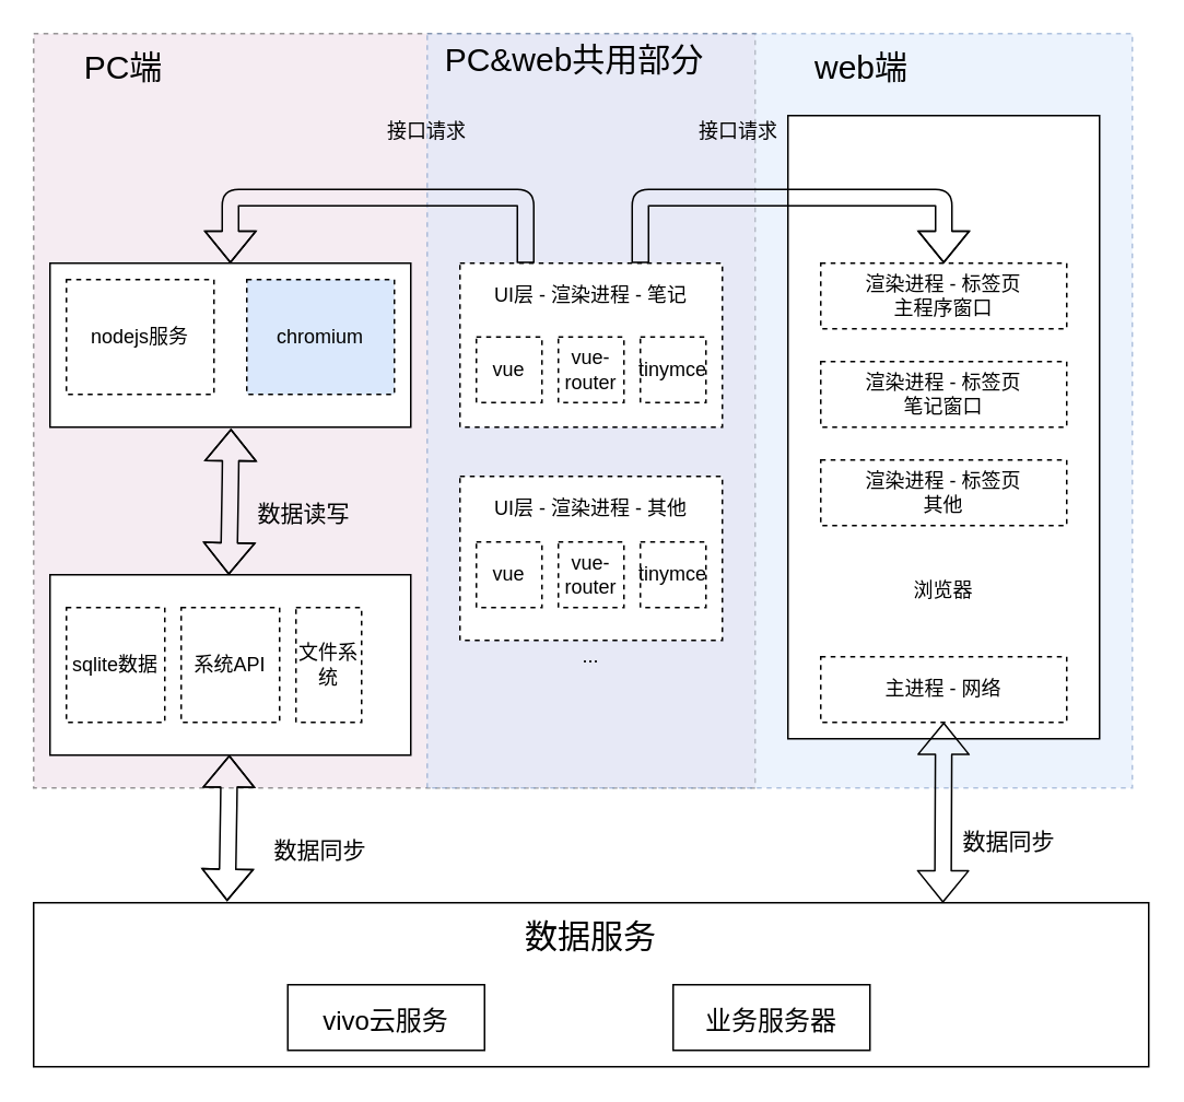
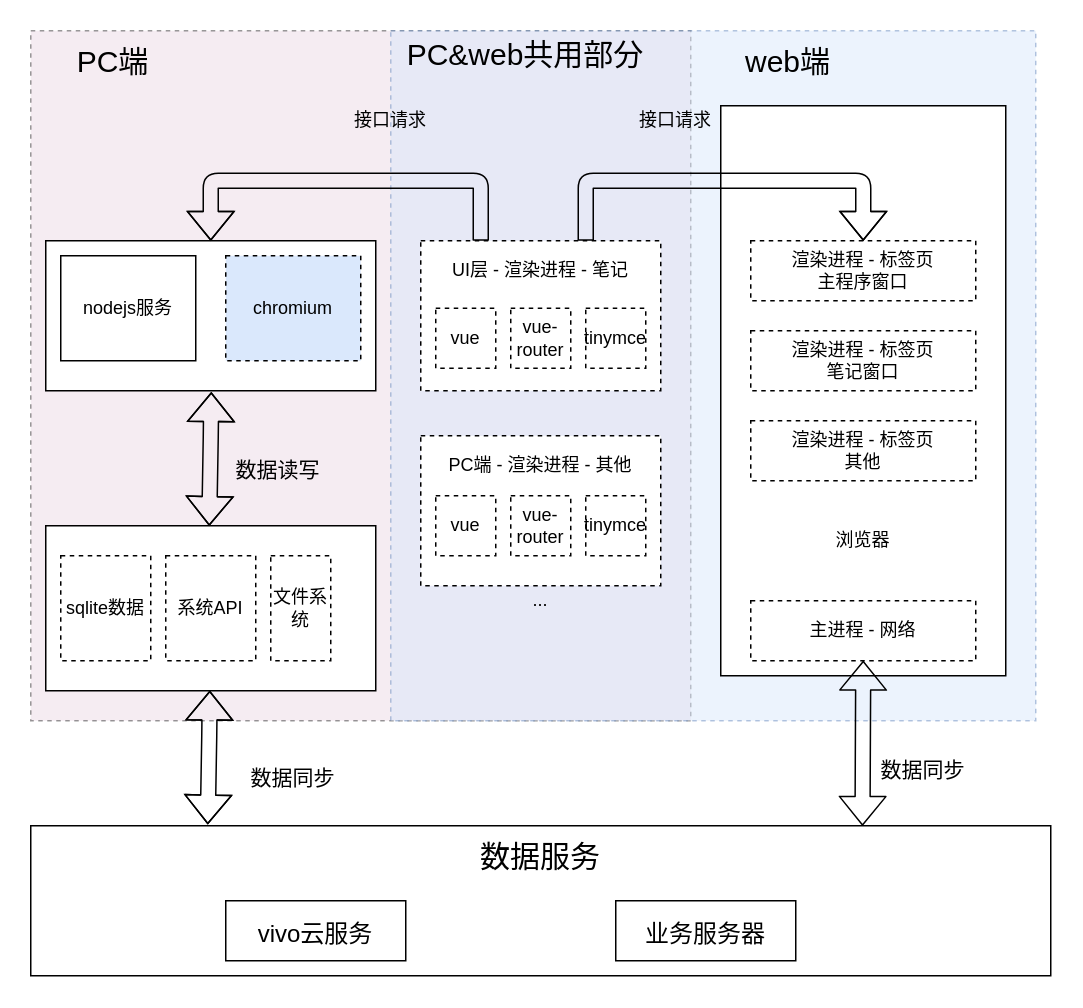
  <mxCell id="0" />
  <mxCell id="1" parent="0" />
  <mxCell id="2" value="" style="group" vertex="1" connectable="0" parent="1"><mxGeometry x="20" y="550" width="680" height="100" as="geometry" /></mxCell>
  <mxCell id="3" value="" style="rounded=0;whiteSpace=wrap;html=1;" vertex="1" parent="2"><mxGeometry width="680" height="100" as="geometry" /></mxCell>
  <mxCell id="4" value="数据服务" style="text;html=1;strokeColor=none;fillColor=none;align=center;verticalAlign=middle;whiteSpace=wrap;rounded=0;fontSize=20;" vertex="1" parent="2"><mxGeometry x="290" y="10" width="100" height="20" as="geometry" /></mxCell>
- <mxCell id="5" value="&lt;font style=&quot;font-size: 16px&quot;&gt;vivo云服务&lt;/font&gt;" style="rounded=0;whiteSpace=wrap;html=1;fontSize=20;" vertex="1" parent="2"><mxGeometry x="155" y="50" width="120" height="40" as="geometry" /></mxCell>
+ <mxCell id="5" value="&lt;font style=&quot;font-size: 16px&quot;&gt;vivo云服务&lt;/font&gt;" style="rounded=0;whiteSpace=wrap;html=1;fontSize=20;" vertex="1" parent="2"><mxGeometry x="130" y="50" width="120" height="40" as="geometry" /></mxCell>
  <mxCell id="6" value="&lt;font style=&quot;font-size: 16px&quot;&gt;业务服务器&lt;/font&gt;" style="rounded=0;whiteSpace=wrap;html=1;fontSize=20;" vertex="1" parent="2"><mxGeometry x="390" y="50" width="120" height="40" as="geometry" /></mxCell>
  <mxCell id="7" value="" style="rounded=0;whiteSpace=wrap;html=1;fontSize=20;dashed=1;fillColor=#E6D0DE;opacity=40;" vertex="1" parent="1"><mxGeometry x="20" y="20" width="440" height="460" as="geometry" /></mxCell>
  <mxCell id="8" value="PC端" style="text;html=1;strokeColor=none;fillColor=none;align=center;verticalAlign=middle;whiteSpace=wrap;rounded=0;fontSize=20;" vertex="1" parent="1"><mxGeometry x="30" y="30" width="90" height="20" as="geometry" /></mxCell>
  <mxCell id="9" value="" style="shape=flexArrow;endArrow=classic;startArrow=classic;html=1;fontSize=20;" edge="1" parent="1" target="21"><mxGeometry width="100" height="100" relative="1" as="geometry"><mxPoint x="138" y="549" as="sourcePoint" /><mxPoint x="120" y="480" as="targetPoint" /><Array as="points"><mxPoint x="139" y="490" /></Array></mxGeometry></mxCell>
  <mxCell id="10" value="" style="rounded=0;whiteSpace=wrap;html=1;fontSize=20;fillColor=#dae8fc;dashed=1;strokeColor=#6c8ebf;opacity=50;" vertex="1" parent="1"><mxGeometry x="260" y="20" width="430" height="460" as="geometry" /></mxCell>
  <mxCell id="11" value="web端" style="text;html=1;strokeColor=none;fillColor=none;align=center;verticalAlign=middle;whiteSpace=wrap;rounded=0;fontSize=20;" vertex="1" parent="1"><mxGeometry x="480" y="30" width="90" height="20" as="geometry" /></mxCell>
  <mxCell id="12" value="&lt;font style=&quot;font-size: 14px&quot;&gt;数据同步&lt;/font&gt;" style="text;html=1;strokeColor=none;fillColor=none;align=center;verticalAlign=middle;whiteSpace=wrap;rounded=0;fontSize=20;" vertex="1" parent="1"><mxGeometry x="160" y="505" width="70" height="20" as="geometry" /></mxCell>
  <mxCell id="13" value="&lt;font style=&quot;font-size: 14px&quot;&gt;数据同步&lt;/font&gt;" style="text;html=1;strokeColor=none;fillColor=none;align=center;verticalAlign=middle;whiteSpace=wrap;rounded=0;fontSize=20;" vertex="1" parent="1"><mxGeometry x="580" y="500" width="70" height="20" as="geometry" /></mxCell>
  <mxCell id="14" value="PC&amp;amp;web共用部分" style="text;html=1;strokeColor=none;fillColor=none;align=center;verticalAlign=middle;whiteSpace=wrap;rounded=0;dashed=1;fontSize=20;" vertex="1" parent="1"><mxGeometry x="270" y="25" width="160" height="20" as="geometry" /></mxCell>
  <mxCell id="15" value="..." style="text;html=1;strokeColor=none;fillColor=none;align=center;verticalAlign=middle;whiteSpace=wrap;rounded=0;dashed=1;fontSize=12;" vertex="1" parent="1"><mxGeometry x="340" y="390" width="40" height="20" as="geometry" /></mxCell>
  <mxCell id="16" value="" style="rounded=0;whiteSpace=wrap;html=1;fontSize=12;strokeWidth=1;fillColor=#FFFFFF;" vertex="1" parent="1"><mxGeometry x="480" y="70" width="190" height="380" as="geometry" /></mxCell>
  <mxCell id="17" value="主进程 - 网络" style="rounded=0;whiteSpace=wrap;html=1;dashed=1;fontSize=12;strokeWidth=1;fillColor=#FFFFFF;" vertex="1" parent="1"><mxGeometry x="500" y="400" width="150" height="40" as="geometry" /></mxCell>
  <mxCell id="18" value="渲染进程 - 标签页&lt;br&gt;主程序窗口" style="rounded=0;whiteSpace=wrap;html=1;dashed=1;fontSize=12;strokeWidth=1;fillColor=#FFFFFF;" vertex="1" parent="1"><mxGeometry x="500" y="160" width="150" height="40" as="geometry" /></mxCell>
  <mxCell id="19" value="渲染进程 - 标签页 &lt;br&gt;笔记窗口" style="rounded=0;whiteSpace=wrap;html=1;dashed=1;fontSize=12;strokeWidth=1;fillColor=#FFFFFF;" vertex="1" parent="1"><mxGeometry x="500" y="220" width="150" height="40" as="geometry" /></mxCell>
  <mxCell id="20" value="渲染进程 - 标签页 &lt;br&gt;其他" style="rounded=0;whiteSpace=wrap;html=1;dashed=1;fontSize=12;strokeWidth=1;fillColor=#FFFFFF;" vertex="1" parent="1"><mxGeometry x="500" y="280" width="150" height="40" as="geometry" /></mxCell>
  <mxCell id="21" value="" style="rounded=0;whiteSpace=wrap;html=1;fontSize=12;strokeWidth=1;fillColor=#FFFFFF;" vertex="1" parent="1"><mxGeometry x="30" y="350" width="220" height="110" as="geometry" /></mxCell>
  <mxCell id="22" value="sqlite数据" style="rounded=0;whiteSpace=wrap;html=1;dashed=1;fontSize=12;strokeWidth=1;fillColor=#FFFFFF;" vertex="1" parent="1"><mxGeometry x="40" y="370" width="60" height="70" as="geometry" /></mxCell>
  <mxCell id="23" value="" style="rounded=0;whiteSpace=wrap;html=1;fontSize=12;strokeWidth=1;fillColor=#FFFFFF;" vertex="1" parent="1"><mxGeometry x="30" y="160" width="220" height="100" as="geometry" /></mxCell>
- <mxCell id="24" value="nodejs服务" style="rounded=0;whiteSpace=wrap;html=1;dashed=1;fontSize=12;strokeWidth=1;fillColor=#FFFFFF;" vertex="1" parent="1"><mxGeometry x="40" y="170" width="90" height="70" as="geometry" /></mxCell>
+ <mxCell id="24" value="nodejs服务" style="rounded=0;whiteSpace=wrap;html=1;dashed=0;fontSize=12;strokeWidth=1;fillColor=#FFFFFF;" vertex="1" parent="1"><mxGeometry x="40" y="170" width="90" height="70" as="geometry" /></mxCell>
  <mxCell id="25" value="chromium" style="rounded=0;whiteSpace=wrap;html=1;dashed=1;fontSize=12;strokeWidth=1;fillColor=#dae8fc;" vertex="1" parent="1"><mxGeometry x="150" y="170" width="90" height="70" as="geometry" /></mxCell>
  <mxCell id="26" value="系统API" style="rounded=0;whiteSpace=wrap;html=1;dashed=1;fontSize=12;strokeWidth=1;fillColor=#FFFFFF;" vertex="1" parent="1"><mxGeometry x="110" y="370" width="60" height="70" as="geometry" /></mxCell>
  <mxCell id="27" value="文件系统" style="rounded=0;whiteSpace=wrap;html=1;dashed=1;fontSize=12;strokeWidth=1;fillColor=#FFFFFF;" vertex="1" parent="1"><mxGeometry x="180" y="370" width="40" height="70" as="geometry" /></mxCell>
  <mxCell id="28" value="" style="shape=flexArrow;endArrow=classic;startArrow=classic;html=1;fontSize=20;" edge="1" parent="1"><mxGeometry width="100" height="100" relative="1" as="geometry"><mxPoint x="139" y="350" as="sourcePoint" /><mxPoint x="140.353" y="261" as="targetPoint" /><Array as="points"><mxPoint x="140" y="291" /></Array></mxGeometry></mxCell>
  <mxCell id="29" value="&lt;font style=&quot;font-size: 14px&quot;&gt;数据读写&lt;/font&gt;" style="text;html=1;strokeColor=none;fillColor=none;align=center;verticalAlign=middle;whiteSpace=wrap;rounded=0;fontSize=20;" vertex="1" parent="1"><mxGeometry x="150" y="300" width="70" height="20" as="geometry" /></mxCell>
  <mxCell id="30" value="" style="group" vertex="1" connectable="0" parent="1"><mxGeometry x="280" y="290" width="160" height="100" as="geometry" /></mxCell>
  <mxCell id="31" value="" style="rounded=0;whiteSpace=wrap;html=1;dashed=1;fontSize=20;strokeWidth=1;fillColor=#FFFFFF;" vertex="1" parent="30"><mxGeometry width="160" height="100" as="geometry" /></mxCell>
- <mxCell id="32" value="UI层 - 渲染进程 - 其他" style="text;html=1;strokeColor=none;fillColor=none;align=center;verticalAlign=middle;whiteSpace=wrap;rounded=0;dashed=1;fontSize=12;" vertex="1" parent="30"><mxGeometry x="10" y="10" width="140" height="20" as="geometry" /></mxCell>
+ <mxCell id="32" value="PC端 - 渲染进程 - 其他" style="text;html=1;strokeColor=none;fillColor=none;align=center;verticalAlign=middle;whiteSpace=wrap;rounded=0;dashed=1;fontSize=12;" vertex="1" parent="30"><mxGeometry x="10" y="10" width="140" height="20" as="geometry" /></mxCell>
  <mxCell id="33" value="vue" style="rounded=0;whiteSpace=wrap;html=1;dashed=1;fontSize=12;strokeWidth=1;fillColor=#FFFFFF;" vertex="1" parent="30"><mxGeometry x="10" y="40" width="40" height="40" as="geometry" /></mxCell>
  <mxCell id="34" value="vue-router" style="rounded=0;whiteSpace=wrap;html=1;dashed=1;fontSize=12;strokeWidth=1;fillColor=#FFFFFF;" vertex="1" parent="30"><mxGeometry x="60" y="40" width="40" height="40" as="geometry" /></mxCell>
  <mxCell id="35" value="tinymce" style="rounded=0;whiteSpace=wrap;html=1;dashed=1;fontSize=12;strokeWidth=1;fillColor=#FFFFFF;" vertex="1" parent="30"><mxGeometry x="110" y="40" width="40" height="40" as="geometry" /></mxCell>
  <mxCell id="36" value="" style="group" vertex="1" connectable="0" parent="1"><mxGeometry x="280" y="160" width="160" height="100" as="geometry" /></mxCell>
  <mxCell id="37" value="" style="rounded=0;whiteSpace=wrap;html=1;dashed=1;fontSize=20;strokeWidth=1;fillColor=#FFFFFF;" vertex="1" parent="36"><mxGeometry width="160" height="100" as="geometry" /></mxCell>
  <mxCell id="38" value="UI层 - 渲染进程 - 笔记" style="text;html=1;strokeColor=none;fillColor=none;align=center;verticalAlign=middle;whiteSpace=wrap;rounded=0;dashed=1;fontSize=12;" vertex="1" parent="36"><mxGeometry x="10" y="10" width="140" height="20" as="geometry" /></mxCell>
  <mxCell id="39" value="vue" style="rounded=0;whiteSpace=wrap;html=1;dashed=1;fontSize=12;strokeWidth=1;fillColor=#FFFFFF;" vertex="1" parent="36"><mxGeometry x="10" y="45" width="40" height="40" as="geometry" /></mxCell>
  <mxCell id="40" value="vue-router" style="rounded=0;whiteSpace=wrap;html=1;dashed=1;fontSize=12;strokeWidth=1;fillColor=#FFFFFF;" vertex="1" parent="36"><mxGeometry x="60" y="45" width="40" height="40" as="geometry" /></mxCell>
  <mxCell id="41" value="tinymce" style="rounded=0;whiteSpace=wrap;html=1;dashed=1;fontSize=12;strokeWidth=1;fillColor=#FFFFFF;" vertex="1" parent="36"><mxGeometry x="110" y="45" width="40" height="40" as="geometry" /></mxCell>
  <mxCell id="42" value="" style="shape=flexArrow;endArrow=classic;startArrow=classic;html=1;fontSize=20;entryX=0.5;entryY=1;entryDx=0;entryDy=0;" edge="1" parent="1" target="17"><mxGeometry width="100" height="100" relative="1" as="geometry"><mxPoint x="574.5" y="550" as="sourcePoint" /><mxPoint x="574.5" y="480" as="targetPoint" /></mxGeometry></mxCell>
  <mxCell id="43" value="接口请求" style="text;html=1;strokeColor=none;fillColor=none;align=center;verticalAlign=middle;whiteSpace=wrap;rounded=0;fontSize=12;" vertex="1" parent="1"><mxGeometry x="230" y="70" width="60" height="20" as="geometry" /></mxCell>
  <mxCell id="44" value="" style="shape=flexArrow;endArrow=classic;html=1;fontSize=12;entryX=0.5;entryY=0;entryDx=0;entryDy=0;exitX=0.25;exitY=0;exitDx=0;exitDy=0;" edge="1" parent="1" source="37" target="23"><mxGeometry width="50" height="50" relative="1" as="geometry"><mxPoint x="290" y="120" as="sourcePoint" /><mxPoint x="220" y="120" as="targetPoint" /><Array as="points"><mxPoint x="320" y="120" /><mxPoint x="140" y="120" /></Array></mxGeometry></mxCell>
  <mxCell id="45" value="" style="shape=flexArrow;endArrow=classic;html=1;fontSize=12;exitX=0.25;exitY=0;exitDx=0;exitDy=0;" edge="1" parent="1"><mxGeometry width="50" height="50" relative="1" as="geometry"><mxPoint x="390" y="160" as="sourcePoint" /><mxPoint x="575" y="160" as="targetPoint" /><Array as="points"><mxPoint x="390" y="120" /><mxPoint x="575" y="120" /></Array></mxGeometry></mxCell>
  <mxCell id="46" value="浏览器" style="text;html=1;strokeColor=none;fillColor=none;align=center;verticalAlign=middle;whiteSpace=wrap;rounded=0;fontSize=12;" vertex="1" parent="1"><mxGeometry x="555" y="350" width="40" height="20" as="geometry" /></mxCell>
  <mxCell id="47" value="接口请求" style="text;html=1;strokeColor=none;fillColor=none;align=center;verticalAlign=middle;whiteSpace=wrap;rounded=0;fontSize=12;" vertex="1" parent="1"><mxGeometry x="420" y="70" width="60" height="20" as="geometry" /></mxCell>
